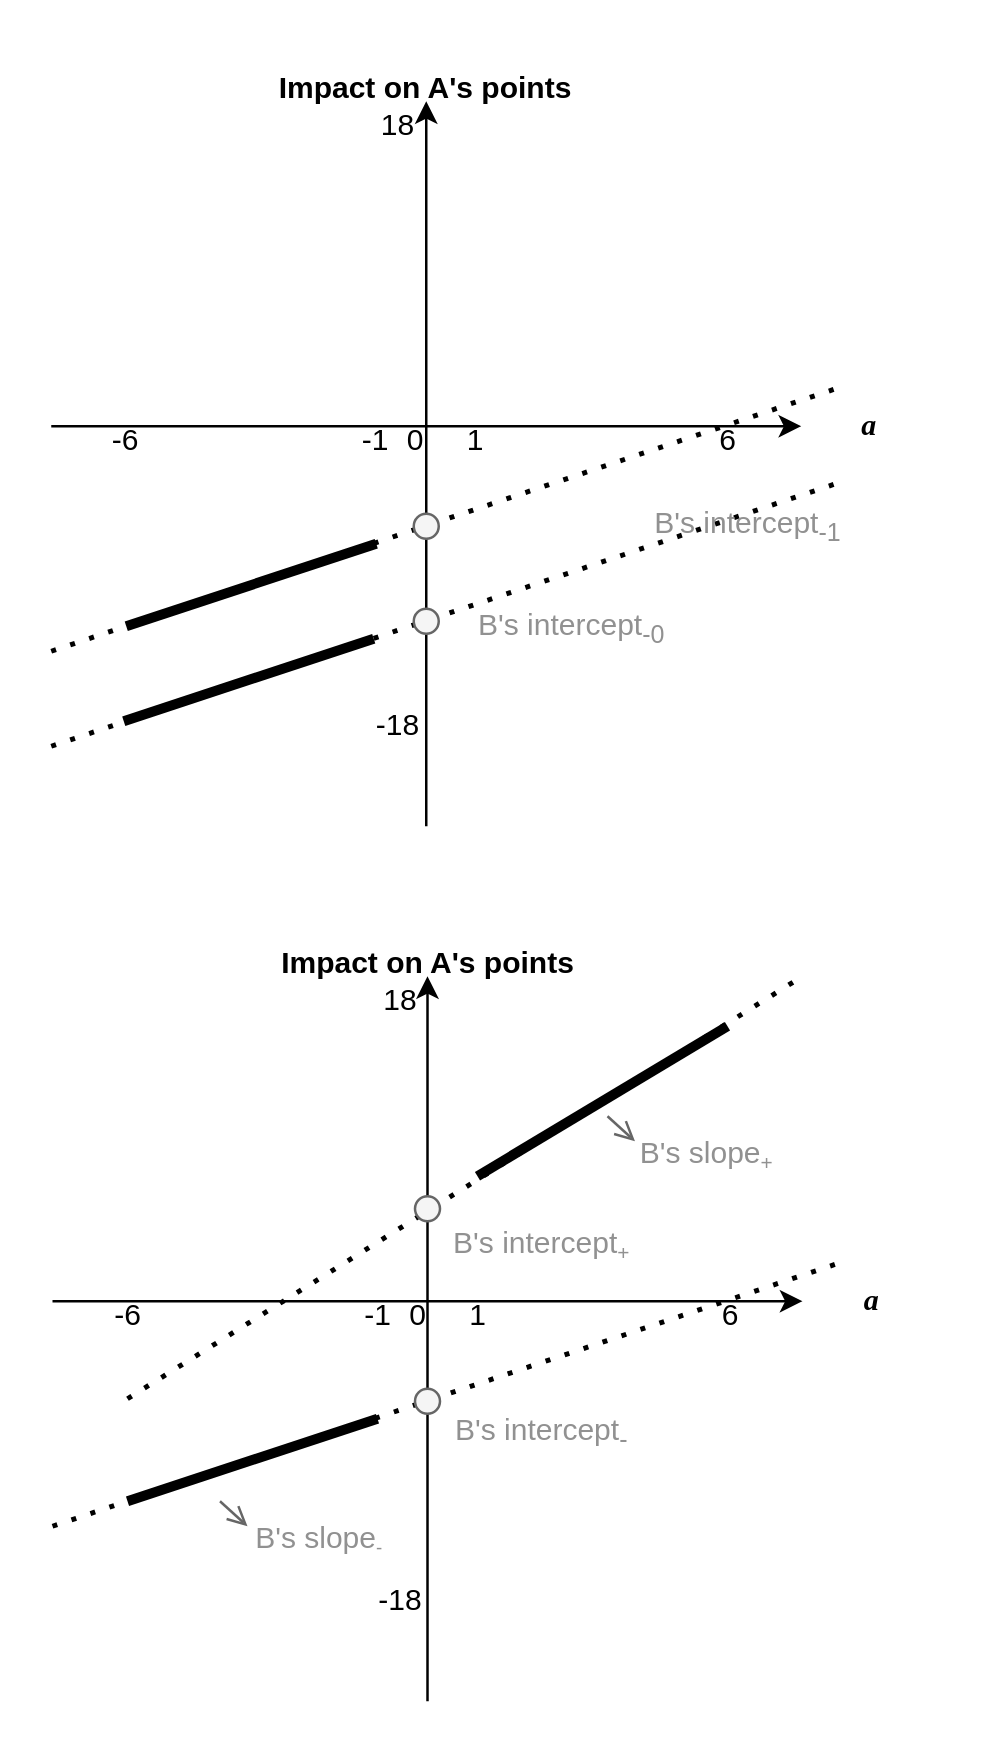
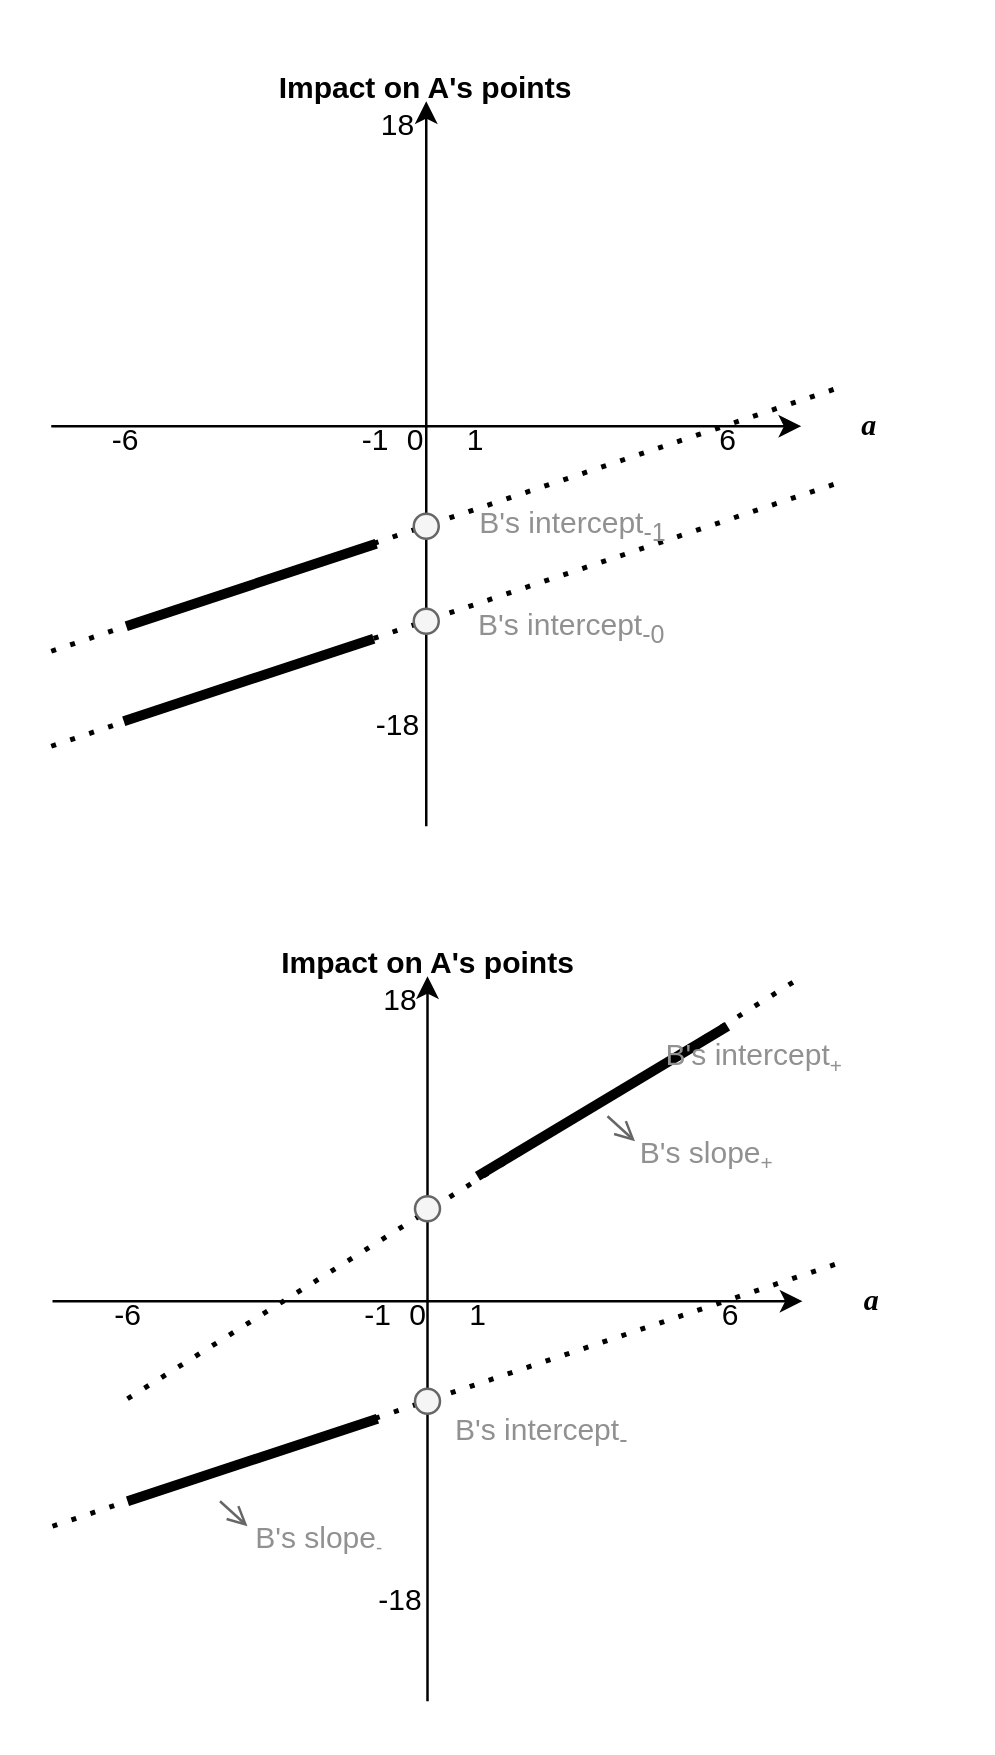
  <mxCell id="0" />
  <mxCell id="1" parent="0" />
  <mxCell id="2" value="" style="endArrow=classic;html=1;rounded=0;" parent="1" target="5" edge="1"><mxGeometry width="50" height="50" relative="1" as="geometry"><mxPoint x="20" y="170" as="sourcePoint" /><mxPoint x="300" y="170" as="targetPoint" /></mxGeometry></mxCell>
  <mxCell id="3" value="" style="endArrow=classic;html=1;rounded=0;" parent="1" edge="1"><mxGeometry width="50" height="50" relative="1" as="geometry"><mxPoint x="170" y="330" as="sourcePoint" /><mxPoint x="170" y="40" as="targetPoint" /></mxGeometry></mxCell>
  <mxCell id="4" value="Impact on A's points" style="text;html=1;align=center;verticalAlign=middle;whiteSpace=wrap;rounded=0;fontStyle=1" parent="1" vertex="1"><mxGeometry x="90" y="20" width="160" height="30" as="geometry" /></mxCell>
  <mxCell id="5" value="&lt;b&gt;&lt;i&gt;&lt;font face=&quot;Georgia&quot;&gt;a&lt;/font&gt;&lt;/i&gt;&lt;/b&gt;" style="text;html=1;align=center;verticalAlign=middle;whiteSpace=wrap;rounded=0;" parent="1" vertex="1"><mxGeometry x="320" y="155" width="55" height="30" as="geometry" /></mxCell>
  <mxCell id="6" value="-6" style="text;html=1;align=center;verticalAlign=middle;whiteSpace=wrap;rounded=0;" parent="1" vertex="1"><mxGeometry x="40" y="161" width="20" height="30" as="geometry" /></mxCell>
  <mxCell id="7" value="6" style="text;html=1;align=center;verticalAlign=middle;whiteSpace=wrap;rounded=0;" parent="1" vertex="1"><mxGeometry x="281" y="161" width="20" height="30" as="geometry" /></mxCell>
  <mxCell id="8" value="-18" style="text;html=1;align=center;verticalAlign=middle;whiteSpace=wrap;rounded=0;" parent="1" vertex="1"><mxGeometry x="149" y="275" width="20" height="30" as="geometry" /></mxCell>
  <mxCell id="9" value="18" style="text;html=1;align=center;verticalAlign=middle;whiteSpace=wrap;rounded=0;" parent="1" vertex="1"><mxGeometry x="149" y="35" width="20" height="30" as="geometry" /></mxCell>
  <mxCell id="10" value="0" style="text;html=1;align=center;verticalAlign=middle;whiteSpace=wrap;rounded=0;" parent="1" vertex="1"><mxGeometry x="156" y="161" width="20" height="30" as="geometry" /></mxCell>
  <mxCell id="11" value="" style="endArrow=none;html=1;rounded=0;strokeWidth=4;" parent="1" edge="1"><mxGeometry width="50" height="50" relative="1" as="geometry"><mxPoint x="50" y="250" as="sourcePoint" /><mxPoint x="150" y="217" as="targetPoint" /></mxGeometry></mxCell>
  <mxCell id="12" value="" style="endArrow=none;dashed=1;html=1;dashPattern=1 3;strokeWidth=2;rounded=0;entryX=0.25;entryY=0;entryDx=0;entryDy=0;" parent="1" edge="1"><mxGeometry width="50" height="50" relative="1" as="geometry"><mxPoint x="20" y="298" as="sourcePoint" /><mxPoint x="333.75" y="193" as="targetPoint" /></mxGeometry></mxCell>
  <mxCell id="13" value="1" style="text;html=1;align=center;verticalAlign=middle;whiteSpace=wrap;rounded=0;" parent="1" vertex="1"><mxGeometry x="180" y="161" width="20" height="30" as="geometry" /></mxCell>
  <mxCell id="14" value="-1" style="text;html=1;align=center;verticalAlign=middle;whiteSpace=wrap;rounded=0;" parent="1" vertex="1"><mxGeometry x="140" y="161" width="20" height="30" as="geometry" /></mxCell>
  <mxCell id="15" value="" style="ellipse;whiteSpace=wrap;html=1;aspect=fixed;fillColor=#f5f5f5;strokeColor=#666666;fontColor=#333333;" parent="1" vertex="1"><mxGeometry x="165" y="243" width="10" height="10" as="geometry" /></mxCell>
  <mxCell id="16" value="B's intercept&lt;sub&gt;-0&lt;/sub&gt;" style="text;html=1;align=center;verticalAlign=middle;whiteSpace=wrap;rounded=0;fontColor=#919191;" parent="1" vertex="1"><mxGeometry x="185.5" y="243" width="84.5" height="15" as="geometry" /></mxCell>
  <mxCell id="17" value="" style="endArrow=classic;html=1;rounded=0;" edge="1" parent="1" target="20"><mxGeometry width="50" height="50" relative="1" as="geometry"><mxPoint x="20.5" y="520" as="sourcePoint" /><mxPoint x="300.5" y="520" as="targetPoint" /></mxGeometry></mxCell>
  <mxCell id="18" value="" style="endArrow=classic;html=1;rounded=0;" edge="1" parent="1"><mxGeometry width="50" height="50" relative="1" as="geometry"><mxPoint x="170.5" y="680" as="sourcePoint" /><mxPoint x="170.5" y="390" as="targetPoint" /></mxGeometry></mxCell>
  <mxCell id="19" value="Impact on A's points" style="text;html=1;align=center;verticalAlign=middle;whiteSpace=wrap;rounded=0;fontStyle=1" vertex="1" parent="1"><mxGeometry x="90.5" y="370" width="160" height="30" as="geometry" /></mxCell>
  <mxCell id="20" value="&lt;b&gt;&lt;i&gt;&lt;font face=&quot;Georgia&quot;&gt;a&lt;/font&gt;&lt;/i&gt;&lt;/b&gt;" style="text;html=1;align=center;verticalAlign=middle;whiteSpace=wrap;rounded=0;" vertex="1" parent="1"><mxGeometry x="320.5" y="505" width="55" height="30" as="geometry" /></mxCell>
  <mxCell id="21" value="-6" style="text;html=1;align=center;verticalAlign=middle;whiteSpace=wrap;rounded=0;" vertex="1" parent="1"><mxGeometry x="40.5" y="511" width="20" height="30" as="geometry" /></mxCell>
  <mxCell id="22" value="6" style="text;html=1;align=center;verticalAlign=middle;whiteSpace=wrap;rounded=0;" vertex="1" parent="1"><mxGeometry x="281.5" y="511" width="20" height="30" as="geometry" /></mxCell>
  <mxCell id="23" value="-18" style="text;html=1;align=center;verticalAlign=middle;whiteSpace=wrap;rounded=0;" vertex="1" parent="1"><mxGeometry x="149.5" y="625" width="20" height="30" as="geometry" /></mxCell>
  <mxCell id="24" value="18" style="text;html=1;align=center;verticalAlign=middle;whiteSpace=wrap;rounded=0;" vertex="1" parent="1"><mxGeometry x="149.5" y="385" width="20" height="30" as="geometry" /></mxCell>
  <mxCell id="25" value="0" style="text;html=1;align=center;verticalAlign=middle;whiteSpace=wrap;rounded=0;" vertex="1" parent="1"><mxGeometry x="156.5" y="511" width="20" height="30" as="geometry" /></mxCell>
  <mxCell id="26" value="" style="endArrow=none;html=1;rounded=0;strokeWidth=4;" edge="1" parent="1"><mxGeometry width="50" height="50" relative="1" as="geometry"><mxPoint x="50.5" y="600" as="sourcePoint" /><mxPoint x="150.5" y="567" as="targetPoint" /></mxGeometry></mxCell>
  <mxCell id="27" value="" style="endArrow=none;html=1;rounded=0;strokeWidth=4;" edge="1" parent="1"><mxGeometry width="50" height="50" relative="1" as="geometry"><mxPoint x="190.5" y="470" as="sourcePoint" /><mxPoint x="290.5" y="410" as="targetPoint" /></mxGeometry></mxCell>
  <mxCell id="28" value="" style="endArrow=none;dashed=1;html=1;dashPattern=1 3;strokeWidth=2;rounded=0;" edge="1" parent="1"><mxGeometry width="50" height="50" relative="1" as="geometry"><mxPoint x="50.5" y="559" as="sourcePoint" /><mxPoint x="320.5" y="390" as="targetPoint" /></mxGeometry></mxCell>
  <mxCell id="29" value="" style="endArrow=none;dashed=1;html=1;dashPattern=1 3;strokeWidth=2;rounded=0;entryX=0.25;entryY=0;entryDx=0;entryDy=0;" edge="1" parent="1" target="20"><mxGeometry width="50" height="50" relative="1" as="geometry"><mxPoint x="20.5" y="610" as="sourcePoint" /><mxPoint x="290.5" y="443" as="targetPoint" /></mxGeometry></mxCell>
  <mxCell id="30" value="1" style="text;html=1;align=center;verticalAlign=middle;whiteSpace=wrap;rounded=0;" vertex="1" parent="1"><mxGeometry x="180.5" y="511" width="20" height="30" as="geometry" /></mxCell>
  <mxCell id="31" value="-1" style="text;html=1;align=center;verticalAlign=middle;whiteSpace=wrap;rounded=0;" vertex="1" parent="1"><mxGeometry x="140.5" y="511" width="20" height="30" as="geometry" /></mxCell>
  <mxCell id="32" value="" style="ellipse;whiteSpace=wrap;html=1;aspect=fixed;fillColor=#f5f5f5;strokeColor=#666666;fontColor=#333333;" vertex="1" parent="1"><mxGeometry x="165.5" y="555" width="10" height="10" as="geometry" /></mxCell>
  <mxCell id="33" value="" style="ellipse;whiteSpace=wrap;html=1;aspect=fixed;fillColor=#f5f5f5;strokeColor=#666666;fontColor=#333333;" vertex="1" parent="1"><mxGeometry x="165.5" y="478" width="10" height="10" as="geometry" /></mxCell>
  <mxCell id="34" value="B's intercept&lt;sub&gt;-&lt;/sub&gt;" style="text;html=1;align=center;verticalAlign=middle;whiteSpace=wrap;rounded=0;fontColor=#919191;" vertex="1" parent="1"><mxGeometry x="178.5" y="565" width="75" height="15" as="geometry" /></mxCell>
- <mxCell id="35" value="B's intercept&lt;font size=&quot;1&quot;&gt;&lt;sub&gt;+&lt;/sub&gt;&lt;/font&gt;" style="text;html=1;align=center;verticalAlign=middle;whiteSpace=wrap;rounded=0;fontColor=#919191;" vertex="1" parent="1"><mxGeometry x="176.5" y="484" width="79" height="26" as="geometry" /></mxCell>
+ <mxCell id="35" value="B's intercept&lt;font size=&quot;1&quot;&gt;&lt;sub&gt;+&lt;/sub&gt;&lt;/font&gt;" style="text;html=1;align=center;verticalAlign=middle;whiteSpace=wrap;rounded=0;fontColor=#919191;" vertex="1" parent="1"><mxGeometry x="261.5" y="409" width="79" height="26" as="geometry" /></mxCell>
  <mxCell id="36" value="" style="endArrow=open;html=1;rounded=0;fillColor=#f5f5f5;strokeColor=#666666;endFill=0;" edge="1" parent="1"><mxGeometry width="50" height="50" relative="1" as="geometry"><mxPoint x="242.5" y="446" as="sourcePoint" /><mxPoint x="253.5" y="456" as="targetPoint" /></mxGeometry></mxCell>
  <mxCell id="37" value="B's slope&lt;font size=&quot;1&quot;&gt;&lt;sub&gt;+&lt;/sub&gt;&lt;/font&gt;" style="text;html=1;align=center;verticalAlign=middle;whiteSpace=wrap;rounded=0;fontColor=#919191;" vertex="1" parent="1"><mxGeometry x="252.5" y="456" width="59" height="10" as="geometry" /></mxCell>
  <mxCell id="38" value="" style="endArrow=open;html=1;rounded=0;fillColor=#f5f5f5;strokeColor=#666666;endFill=0;" edge="1" parent="1"><mxGeometry width="50" height="50" relative="1" as="geometry"><mxPoint x="87.5" y="600" as="sourcePoint" /><mxPoint x="98.5" y="610" as="targetPoint" /></mxGeometry></mxCell>
  <mxCell id="39" value="B's slope&lt;span style=&quot;font-size: 9px;&quot;&gt;&lt;sub&gt;-&lt;/sub&gt;&lt;/span&gt;" style="text;html=1;align=center;verticalAlign=middle;whiteSpace=wrap;rounded=0;fontColor=#919191;" vertex="1" parent="1"><mxGeometry x="97.5" y="610" width="59" height="10" as="geometry" /></mxCell>
  <mxCell id="40" value="" style="endArrow=none;dashed=1;html=1;dashPattern=1 3;strokeWidth=2;rounded=0;entryX=0.25;entryY=0;entryDx=0;entryDy=0;" edge="1" parent="1"><mxGeometry width="50" height="50" relative="1" as="geometry"><mxPoint x="20" y="260" as="sourcePoint" /><mxPoint x="333.75" y="155" as="targetPoint" /></mxGeometry></mxCell>
  <mxCell id="41" value="" style="ellipse;whiteSpace=wrap;html=1;aspect=fixed;fillColor=#f5f5f5;strokeColor=#666666;fontColor=#333333;" vertex="1" parent="1"><mxGeometry x="165" y="205" width="10" height="10" as="geometry" /></mxCell>
- <mxCell id="42" value="B's intercept&lt;sub&gt;-1&lt;/sub&gt;" style="text;html=1;align=center;verticalAlign=middle;whiteSpace=wrap;rounded=0;fontColor=#919191;" vertex="1" parent="1"><mxGeometry x="246.5" y="202.5" width="104" height="15" as="geometry" /></mxCell>
+ <mxCell id="42" value="B's intercept&lt;sub&gt;-1&lt;/sub&gt;" style="text;html=1;align=center;verticalAlign=middle;whiteSpace=wrap;rounded=0;fontColor=#919191;" vertex="1" parent="1"><mxGeometry x="176.5" y="202.5" width="104" height="15" as="geometry" /></mxCell>
  <mxCell id="43" value="" style="endArrow=none;html=1;rounded=0;strokeWidth=4;" edge="1" parent="1"><mxGeometry width="50" height="50" relative="1" as="geometry"><mxPoint x="49" y="288" as="sourcePoint" /><mxPoint x="149" y="255" as="targetPoint" /></mxGeometry></mxCell>
